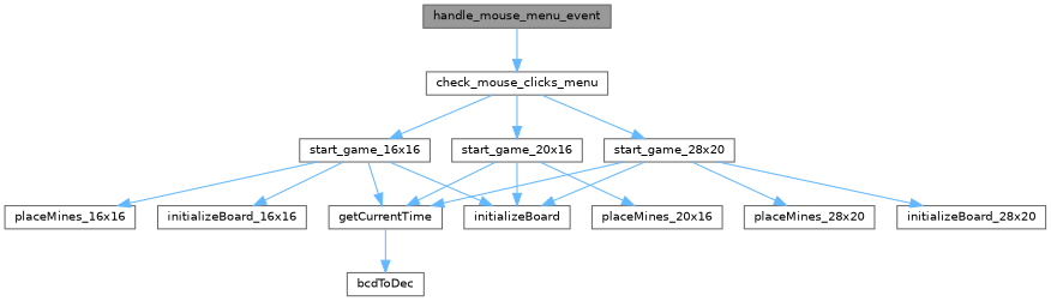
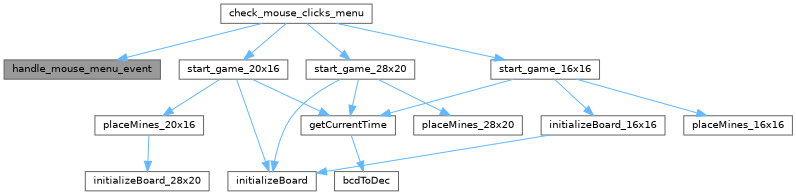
  digraph {
    rankdir=TB
    node [color=grey40 fillcolor=white fontname=Helvetica fontsize=10 shape=box style=filled]
    edge [color=steelblue1 fontname=Helvetica fontsize=10 labelfontname=Helvetica labelfontsize=10 style=solid]
    n1 [color=gray40 fillcolor=grey60 fontcolor=black height=0.2 label=handle_mouse_menu_event width=0.4]
    n2 [height=0.2 label=check_mouse_clicks_menu width=0.4]
    n3 [height=0.2 label=start_game_16x16 width=0.4]
    n4 [height=0.2 label=start_game_20x16 width=0.4]
    n5 [height=0.2 label=start_game_28x20 width=0.4]
    n6 [height=0.2 label=getCurrentTime width=0.4]
    n7 [height=0.2 label=initializeBoard_16x16 width=0.4]
    n8 [height=0.2 label=initializeBoard width=0.4]
    n9 [height=0.2 label=placeMines_16x16 width=0.4]
    n10 [height=0.2 label=placeMines_20x16 width=0.4]
    n11 [height=0.2 label=initializeBoard_28x20 width=0.4]
    n12 [height=0.2 label=placeMines_28x20 width=0.4]
    n13 [height=0.2 label=bcdToDec width=0.4]
-   n1 -> n2
+   n2 -> n1
    n2 -> n3
    n2 -> n4
    n2 -> n5
    n3 -> n6
    n3 -> n7
-   n3 -> n8
+   n7 -> n8
    n3 -> n9
    n4 -> n6
    n4 -> n8
    n4 -> n10
    n5 -> n6
    n5 -> n8
-   n5 -> n11
+   n10 -> n11
    n5 -> n12
    n6 -> n13
  }
